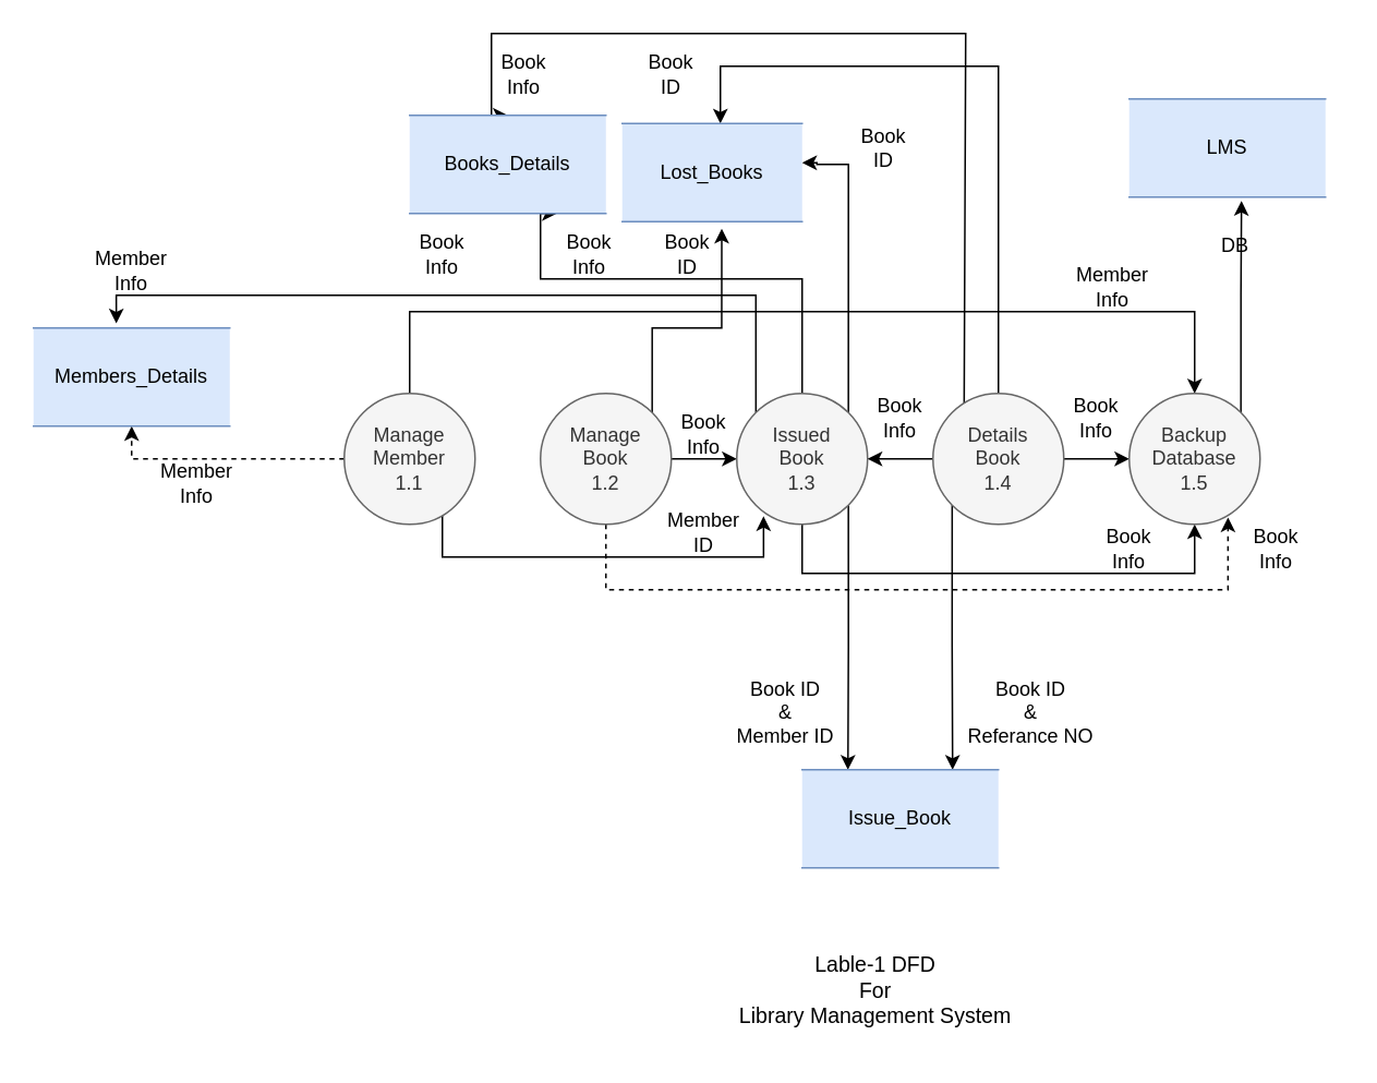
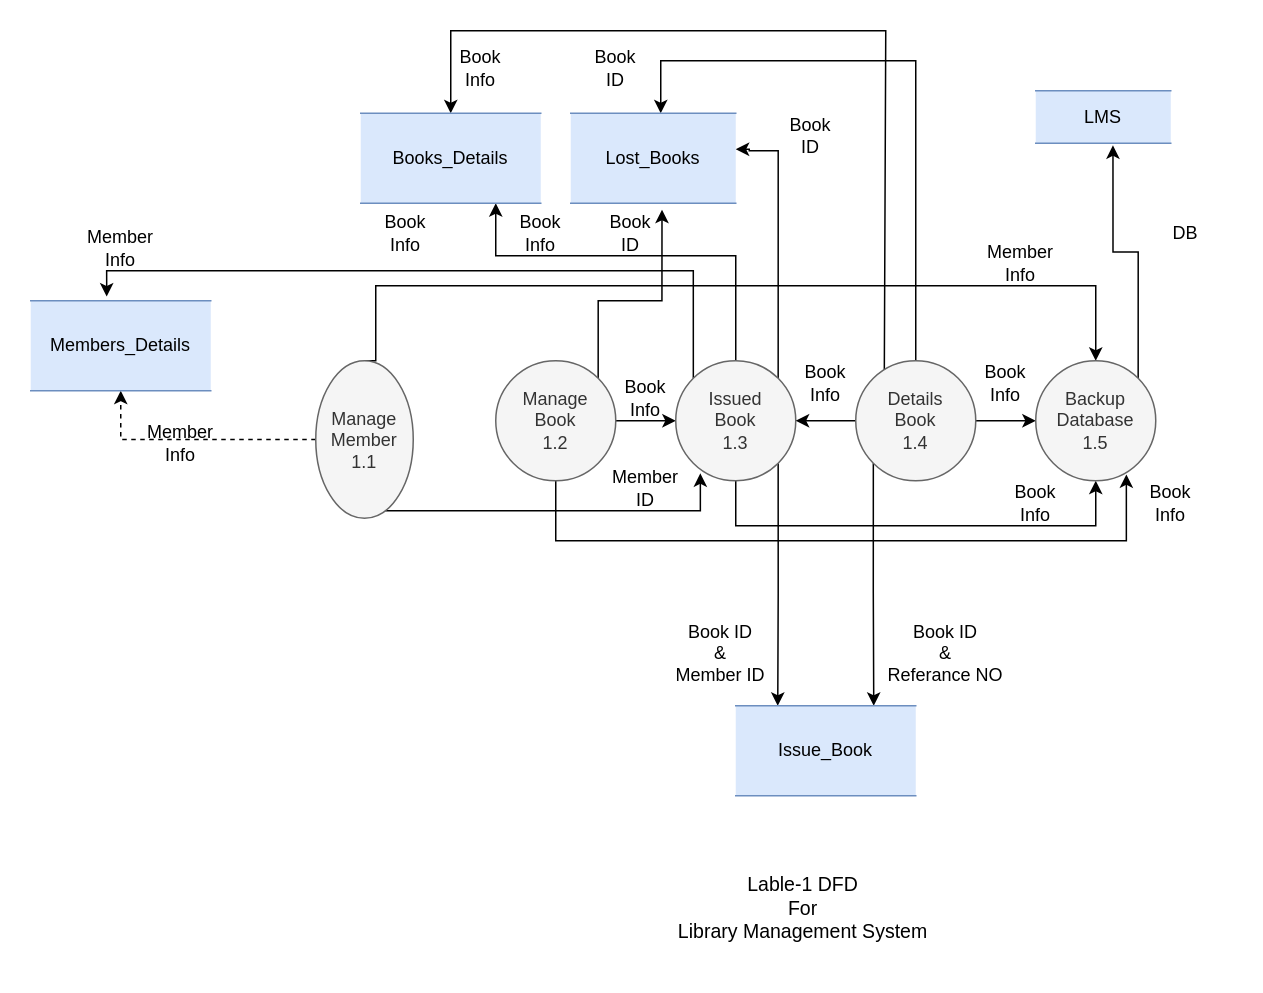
  <mxCell id="0" />
  <mxCell id="1" parent="0" />
  <mxCell id="2" style="edgeStyle=orthogonalEdgeStyle;rounded=0;orthogonalLoop=1;jettySize=auto;html=1;entryX=0;entryY=0.5;entryDx=0;entryDy=0;" parent="1" source="5" target="15" edge="1"><mxGeometry relative="1" as="geometry" /></mxCell>
- <mxCell id="3" style="edgeStyle=orthogonalEdgeStyle;rounded=0;orthogonalLoop=1;jettySize=auto;html=1;exitX=0.5;exitY=1;exitDx=0;exitDy=0;entryX=0.755;entryY=0.947;entryDx=0;entryDy=0;entryPerimeter=0;dashed=1;" parent="1" source="5" target="23" edge="1"><mxGeometry relative="1" as="geometry"><mxPoint x="758" y="320" as="targetPoint" /><Array as="points"><mxPoint x="370" y="360" /><mxPoint x="750" y="360" /></Array></mxGeometry></mxCell>
+ <mxCell id="3" style="edgeStyle=orthogonalEdgeStyle;rounded=0;orthogonalLoop=1;jettySize=auto;html=1;exitX=0.5;exitY=1;exitDx=0;exitDy=0;entryX=0.755;entryY=0.947;entryDx=0;entryDy=0;entryPerimeter=0;" parent="1" source="5" target="23" edge="1"><mxGeometry relative="1" as="geometry"><mxPoint x="758" y="320" as="targetPoint" /><Array as="points"><mxPoint x="370" y="360" /><mxPoint x="750" y="360" /></Array></mxGeometry></mxCell>
  <mxCell id="4" style="edgeStyle=orthogonalEdgeStyle;rounded=0;orthogonalLoop=1;jettySize=auto;html=1;exitX=1;exitY=0;exitDx=0;exitDy=0;entryX=0.553;entryY=1.072;entryDx=0;entryDy=0;entryPerimeter=0;" parent="1" source="5" target="27" edge="1"><mxGeometry relative="1" as="geometry"><mxPoint x="440" y="130" as="targetPoint" /><Array as="points"><mxPoint x="398" y="200" /><mxPoint x="441" y="200" /></Array></mxGeometry></mxCell>
  <mxCell id="5" value="Manage &lt;br&gt;Book&lt;br&gt;1.2" style="ellipse;whiteSpace=wrap;html=1;aspect=fixed;fillColor=#f5f5f5;fontColor=#333333;strokeColor=#666666;" parent="1" vertex="1"><mxGeometry x="330" y="240" width="80" height="80" as="geometry" /></mxCell>
  <mxCell id="6" style="edgeStyle=orthogonalEdgeStyle;rounded=0;orthogonalLoop=1;jettySize=auto;html=1;entryX=0.205;entryY=0.938;entryDx=0;entryDy=0;entryPerimeter=0;" parent="1" source="9" target="15" edge="1"><mxGeometry relative="1" as="geometry"><mxPoint x="470" y="340" as="targetPoint" /><Array as="points"><mxPoint x="270" y="340" /><mxPoint x="466" y="340" /></Array></mxGeometry></mxCell>
  <mxCell id="7" style="edgeStyle=orthogonalEdgeStyle;rounded=0;orthogonalLoop=1;jettySize=auto;html=1;exitX=0.5;exitY=0;exitDx=0;exitDy=0;entryX=0.5;entryY=0;entryDx=0;entryDy=0;" parent="1" source="9" target="23" edge="1"><mxGeometry relative="1" as="geometry"><mxPoint x="720" y="170" as="targetPoint" /><Array as="points"><mxPoint x="250" y="190" /><mxPoint x="730" y="190" /></Array></mxGeometry></mxCell>
  <mxCell id="8" style="edgeStyle=orthogonalEdgeStyle;rounded=0;orthogonalLoop=1;jettySize=auto;html=1;exitX=0;exitY=0.5;exitDx=0;exitDy=0;entryX=0.5;entryY=1;entryDx=0;entryDy=0;dashed=1;" parent="1" source="9" target="24" edge="1"><mxGeometry relative="1" as="geometry"><mxPoint x="90" y="300" as="targetPoint" /></mxGeometry></mxCell>
- <mxCell id="9" value="Manage Member&lt;br&gt;1.1" style="ellipse;whiteSpace=wrap;html=1;aspect=fixed;fillColor=#f5f5f5;fontColor=#333333;strokeColor=#666666;" parent="1" vertex="1"><mxGeometry x="210" y="240" width="80" height="80" as="geometry" /></mxCell>
+ <mxCell id="9" value="Manage Member&lt;br&gt;1.1" style="ellipse;whiteSpace=wrap;html=1;aspect=fixed;fillColor=#f5f5f5;fontColor=#333333;strokeColor=#666666;" parent="1" vertex="1"><mxGeometry x="210" y="240" width="65" height="105" as="geometry" /></mxCell>
  <mxCell id="10" style="edgeStyle=orthogonalEdgeStyle;rounded=0;orthogonalLoop=1;jettySize=auto;html=1;exitX=0.5;exitY=1;exitDx=0;exitDy=0;entryX=0.5;entryY=1;entryDx=0;entryDy=0;" parent="1" source="15" target="23" edge="1"><mxGeometry relative="1" as="geometry"><Array as="points"><mxPoint x="490" y="350" /><mxPoint x="730" y="350" /></Array></mxGeometry></mxCell>
  <mxCell id="11" style="edgeStyle=orthogonalEdgeStyle;rounded=0;orthogonalLoop=1;jettySize=auto;html=1;exitX=0;exitY=0;exitDx=0;exitDy=0;entryX=0.422;entryY=-0.047;entryDx=0;entryDy=0;entryPerimeter=0;" parent="1" source="15" target="24" edge="1"><mxGeometry relative="1" as="geometry"><mxPoint x="70" y="10" as="targetPoint" /><Array as="points"><mxPoint x="462" y="180" /><mxPoint x="71" y="180" /></Array></mxGeometry></mxCell>
  <mxCell id="12" style="edgeStyle=orthogonalEdgeStyle;rounded=0;orthogonalLoop=1;jettySize=auto;html=1;exitX=0.5;exitY=0;exitDx=0;exitDy=0;entryX=0.75;entryY=1;entryDx=0;entryDy=0;" parent="1" source="15" target="26" edge="1"><mxGeometry relative="1" as="geometry"><mxPoint x="500" y="170" as="targetPoint" /><Array as="points"><mxPoint x="490" y="170" /><mxPoint x="330" y="170" /></Array></mxGeometry></mxCell>
  <mxCell id="13" style="edgeStyle=orthogonalEdgeStyle;rounded=0;orthogonalLoop=1;jettySize=auto;html=1;exitX=1;exitY=0;exitDx=0;exitDy=0;entryX=1;entryY=0.4;entryDx=0;entryDy=0;entryPerimeter=0;" parent="1" source="15" target="27" edge="1"><mxGeometry relative="1" as="geometry"><Array as="points"><mxPoint x="518" y="100" /><mxPoint x="499" y="100" /></Array><mxPoint x="500" as="targetPoint" y="120" /></mxGeometry></mxCell>
  <mxCell id="14" style="edgeStyle=orthogonalEdgeStyle;rounded=0;orthogonalLoop=1;jettySize=auto;html=1;exitX=1;exitY=1;exitDx=0;exitDy=0;" parent="1" source="15" edge="1"><mxGeometry relative="1" as="geometry"><mxPoint x="518" y="470" as="targetPoint" /><Array as="points" /></mxGeometry></mxCell>
  <mxCell id="15" value="Issued&lt;br&gt;Book&lt;br&gt;1.3" style="ellipse;whiteSpace=wrap;html=1;aspect=fixed;fillColor=#f5f5f5;fontColor=#333333;strokeColor=#666666;" parent="1" vertex="1"><mxGeometry x="450" y="240" width="80" height="80" as="geometry" /></mxCell>
  <mxCell id="16" style="edgeStyle=orthogonalEdgeStyle;rounded=0;orthogonalLoop=1;jettySize=auto;html=1;exitX=0;exitY=0.5;exitDx=0;exitDy=0;entryX=1;entryY=0.5;entryDx=0;entryDy=0;" parent="1" source="21" target="15" edge="1"><mxGeometry relative="1" as="geometry" /></mxCell>
  <mxCell id="17" style="edgeStyle=orthogonalEdgeStyle;rounded=0;orthogonalLoop=1;jettySize=auto;html=1;exitX=1;exitY=0.5;exitDx=0;exitDy=0;entryX=0;entryY=0.5;entryDx=0;entryDy=0;" parent="1" source="21" target="23" edge="1"><mxGeometry relative="1" as="geometry" /></mxCell>
  <mxCell id="18" style="edgeStyle=orthogonalEdgeStyle;rounded=0;orthogonalLoop=1;jettySize=auto;html=1;exitX=0.238;exitY=0.096;exitDx=0;exitDy=0;entryX=0.5;entryY=0;entryDx=0;entryDy=0;exitPerimeter=0;" parent="1" source="21" target="26" edge="1"><mxGeometry relative="1" as="geometry"><mxPoint x="609.8" y="50" as="targetPoint" /><Array as="points"><mxPoint x="590" y="248" /><mxPoint x="590" y="20" /><mxPoint x="300" y="20" /></Array></mxGeometry></mxCell>
  <mxCell id="19" style="edgeStyle=orthogonalEdgeStyle;rounded=0;orthogonalLoop=1;jettySize=auto;html=1;" parent="1" source="21" target="27" edge="1"><mxGeometry relative="1" as="geometry"><mxPoint x="440" y="80" as="targetPoint" /><Array as="points"><mxPoint x="610" y="40" /><mxPoint x="440" y="40" /></Array></mxGeometry></mxCell>
  <mxCell id="20" style="edgeStyle=orthogonalEdgeStyle;rounded=0;orthogonalLoop=1;jettySize=auto;html=1;exitX=0;exitY=1;exitDx=0;exitDy=0;" parent="1" source="21" edge="1"><mxGeometry relative="1" as="geometry"><mxPoint x="582" y="470" as="targetPoint" /></mxGeometry></mxCell>
  <mxCell id="21" value="Details&lt;br&gt;Book&lt;br&gt;1.4" style="ellipse;whiteSpace=wrap;html=1;aspect=fixed;fillColor=#f5f5f5;fontColor=#333333;strokeColor=#666666;" parent="1" vertex="1"><mxGeometry x="570" y="240" width="80" height="80" as="geometry" /></mxCell>
  <mxCell id="22" style="edgeStyle=orthogonalEdgeStyle;rounded=0;orthogonalLoop=1;jettySize=auto;html=1;exitX=1;exitY=0;exitDx=0;exitDy=0;entryX=0.572;entryY=1.039;entryDx=0;entryDy=0;entryPerimeter=0;" parent="1" source="23" target="29" edge="1"><mxGeometry relative="1" as="geometry" /></mxCell>
  <mxCell id="23" value="Backup&lt;br&gt;Database&lt;br&gt;1.5" style="ellipse;whiteSpace=wrap;html=1;aspect=fixed;fillColor=#f5f5f5;fontColor=#333333;strokeColor=#666666;" parent="1" vertex="1"><mxGeometry x="690" y="240" width="80" height="80" as="geometry" /></mxCell>
  <mxCell id="24" value="Members_Details" style="shape=partialRectangle;whiteSpace=wrap;html=1;left=0;right=0;fillColor=#dae8fc;strokeColor=#6c8ebf;" parent="1" vertex="1"><mxGeometry x="20" y="200" width="120" height="60" as="geometry" /></mxCell>
  <mxCell id="25" style="edgeStyle=orthogonalEdgeStyle;rounded=0;orthogonalLoop=1;jettySize=auto;html=1;exitX=0.5;exitY=1;exitDx=0;exitDy=0;" parent="1" source="24" target="24" edge="1"><mxGeometry relative="1" as="geometry" /></mxCell>
- <mxCell id="26" value="Books_Details" style="shape=partialRectangle;whiteSpace=wrap;html=1;left=0;right=0;fillColor=#dae8fc;strokeColor=#6c8ebf;" parent="1" vertex="1"><mxGeometry x="250" y="70" width="120" height="60" as="geometry" /></mxCell>
+ <mxCell id="26" value="Books_Details" style="shape=partialRectangle;whiteSpace=wrap;html=1;left=0;right=0;fillColor=#dae8fc;strokeColor=#6c8ebf;" parent="1" vertex="1"><mxGeometry x="240" y="75" width="120" height="60" as="geometry" /></mxCell>
  <mxCell id="27" value="Lost_Books" style="shape=partialRectangle;whiteSpace=wrap;html=1;left=0;right=0;fillColor=#dae8fc;strokeColor=#6c8ebf;" parent="1" vertex="1"><mxGeometry x="380" y="75" width="110" height="60" as="geometry" /></mxCell>
  <mxCell id="28" value="Issue_Book" style="shape=partialRectangle;whiteSpace=wrap;html=1;left=0;right=0;fillColor=#dae8fc;strokeColor=#6c8ebf;" parent="1" vertex="1"><mxGeometry x="490" y="470" width="120" height="60" as="geometry" /></mxCell>
- <mxCell id="29" value="LMS" style="shape=partialRectangle;whiteSpace=wrap;html=1;left=0;right=0;fillColor=#dae8fc;strokeColor=#6c8ebf;" parent="1" vertex="1"><mxGeometry x="690" y="60" width="120" height="60" as="geometry" /></mxCell>
+ <mxCell id="29" value="LMS" style="shape=partialRectangle;whiteSpace=wrap;html=1;left=0;right=0;fillColor=#dae8fc;strokeColor=#6c8ebf;" parent="1" vertex="1"><mxGeometry x="690" y="60" width="90" height="35" as="geometry" /></mxCell>
  <mxCell id="30" value="Member Info" style="text;html=1;strokeColor=none;fillColor=none;align=center;verticalAlign=middle;whiteSpace=wrap;rounded=0;" parent="1" vertex="1"><mxGeometry x="90" y="280" width="60" height="30" as="geometry" /></mxCell>
  <mxCell id="31" value="Book&lt;br&gt;Info" style="text;html=1;strokeColor=none;fillColor=none;align=center;verticalAlign=middle;whiteSpace=wrap;rounded=0;" parent="1" vertex="1"><mxGeometry x="400" y="250" width="60" height="30" as="geometry" /></mxCell>
  <mxCell id="32" value="Book&lt;br&gt;Info" style="text;html=1;strokeColor=none;fillColor=none;align=center;verticalAlign=middle;whiteSpace=wrap;rounded=0;" parent="1" vertex="1"><mxGeometry x="520" y="240" width="60" height="30" as="geometry" /></mxCell>
  <mxCell id="33" value="Book&lt;br&gt;Info" style="text;html=1;strokeColor=none;fillColor=none;align=center;verticalAlign=middle;whiteSpace=wrap;rounded=0;" parent="1" vertex="1"><mxGeometry x="640" y="240" width="60" height="30" as="geometry" /></mxCell>
  <mxCell id="34" value="Member Info" style="text;html=1;strokeColor=none;fillColor=none;align=center;verticalAlign=middle;whiteSpace=wrap;rounded=0;" parent="1" vertex="1"><mxGeometry x="650" y="160" width="60" height="30" as="geometry" /></mxCell>
  <mxCell id="35" value="Book&lt;br&gt;Info" style="text;html=1;strokeColor=none;fillColor=none;align=center;verticalAlign=middle;whiteSpace=wrap;rounded=0;" parent="1" vertex="1"><mxGeometry x="290" y="30" width="60" height="30" as="geometry" /></mxCell>
  <mxCell id="36" value="Book&lt;br&gt;ID" style="text;html=1;strokeColor=none;fillColor=none;align=center;verticalAlign=middle;whiteSpace=wrap;rounded=0;" parent="1" vertex="1"><mxGeometry x="510" y="75" width="60" height="30" as="geometry" /></mxCell>
  <mxCell id="37" value="Book&lt;br&gt;ID" style="text;html=1;strokeColor=none;fillColor=none;align=center;verticalAlign=middle;whiteSpace=wrap;rounded=0;" parent="1" vertex="1"><mxGeometry x="380" y="30" width="60" height="30" as="geometry" /></mxCell>
  <mxCell id="38" value="Member Info" style="text;html=1;strokeColor=none;fillColor=none;align=center;verticalAlign=middle;whiteSpace=wrap;rounded=0;" parent="1" vertex="1"><mxGeometry x="50" y="150" width="60" height="30" as="geometry" /></mxCell>
  <mxCell id="39" value="Book&lt;br&gt;Info" style="text;html=1;strokeColor=none;fillColor=none;align=center;verticalAlign=middle;whiteSpace=wrap;rounded=0;" parent="1" vertex="1"><mxGeometry x="240" y="140" width="60" height="30" as="geometry" /></mxCell>
  <mxCell id="40" value="Book&lt;br&gt;ID" style="text;html=1;strokeColor=none;fillColor=none;align=center;verticalAlign=middle;whiteSpace=wrap;rounded=0;" parent="1" vertex="1"><mxGeometry x="390" y="140" width="60" height="30" as="geometry" /></mxCell>
  <mxCell id="41" value="Book&lt;br&gt;Info" style="text;html=1;strokeColor=none;fillColor=none;align=center;verticalAlign=middle;whiteSpace=wrap;rounded=0;" parent="1" vertex="1"><mxGeometry x="330" y="140" width="60" height="30" as="geometry" /></mxCell>
  <mxCell id="42" value="Member ID" style="text;html=1;strokeColor=none;fillColor=none;align=center;verticalAlign=middle;whiteSpace=wrap;rounded=0;" parent="1" vertex="1"><mxGeometry x="400" y="310" width="60" height="30" as="geometry" /></mxCell>
- <mxCell id="43" value="DB" style="text;html=1;strokeColor=none;fillColor=none;align=center;verticalAlign=middle;whiteSpace=wrap;rounded=0;" parent="1" vertex="1"><mxGeometry x="725" y="135" width="60" height="30" as="geometry" /></mxCell>
+ <mxCell id="43" value="DB" style="text;html=1;strokeColor=none;fillColor=none;align=center;verticalAlign=middle;whiteSpace=wrap;rounded=0;" parent="1" vertex="1"><mxGeometry x="760" y="140" width="60" height="30" as="geometry" /></mxCell>
  <mxCell id="44" value="Book&lt;br&gt;Info" style="text;html=1;strokeColor=none;fillColor=none;align=center;verticalAlign=middle;whiteSpace=wrap;rounded=0;" parent="1" vertex="1"><mxGeometry x="750" y="320" width="60" height="30" as="geometry" /></mxCell>
  <mxCell id="45" value="Book&lt;br&gt;Info" style="text;html=1;strokeColor=none;fillColor=none;align=center;verticalAlign=middle;whiteSpace=wrap;rounded=0;" parent="1" vertex="1"><mxGeometry x="660" y="320" width="60" height="30" as="geometry" /></mxCell>
  <mxCell id="46" value="Book ID &lt;br&gt;&amp;amp;&lt;br&gt;Member ID" style="text;html=1;strokeColor=none;fillColor=none;align=center;verticalAlign=middle;whiteSpace=wrap;rounded=0;" parent="1" vertex="1"><mxGeometry x="440" y="420" width="80" height="30" as="geometry" /></mxCell>
  <mxCell id="47" value="Book ID &lt;br&gt;&amp;amp;&lt;br&gt;Referance NO" style="text;html=1;strokeColor=none;fillColor=none;align=center;verticalAlign=middle;whiteSpace=wrap;rounded=0;" parent="1" vertex="1"><mxGeometry x="590" y="420" width="80" height="30" as="geometry" /></mxCell>
  <mxCell id="48" value="&lt;span style=&quot;font-size: 13px;&quot;&gt;Lable-1 DFD&lt;/span&gt;&lt;br style=&quot;font-size: 13px;&quot;&gt;&lt;span style=&quot;font-size: 13px;&quot;&gt;For&lt;/span&gt;&lt;br style=&quot;font-size: 13px;&quot;&gt;&lt;span style=&quot;font-size: 13px;&quot;&gt;Library Management System&lt;/span&gt;" style="text;html=1;strokeColor=none;fillColor=none;align=center;verticalAlign=middle;whiteSpace=wrap;rounded=0;" parent="1" vertex="1"><mxGeometry x="390" y="570" width="290" height="70" as="geometry" /></mxCell>
